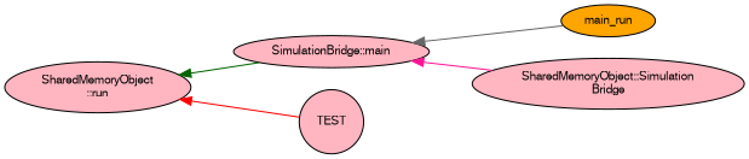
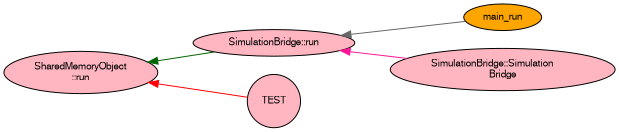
  digraph {
    rankdir=LR
    node [color=black fillcolor=lightpink fontname=FreeSans fontsize=10 shape=ellipse style=filled]
    edge [dir=back fontname=FreeSans fontsize=10 labelfontname=FreeSans labelfontsize=10 style=solid]
    n1 [fontcolor=black height=0.2 label="SharedMemoryObject\l::run" width=0.4]
-   n2 [height=0.2 label="SimulationBridge::main" width=0.4]
+   n2 [height=0.2 label="SimulationBridge::run" width=0.4]
    n3 [height=0.2 label=TEST shape=circle width=0.4]
    n4 [fillcolor=orange height=0.2 label=main_run width=0.4]
-   n5 [height=0.2 label="SharedMemoryObject::Simulation\lBridge" width=0.4]
+   n5 [height=0.2 label="SimulationBridge::Simulation\lBridge" width=0.4]
    n1 -> n2 [color=darkgreen]
    n1 -> n3 [color=red]
    n2 -> n4 [color=gray40]
    n2 -> n5 [color=deeppink]
  }
